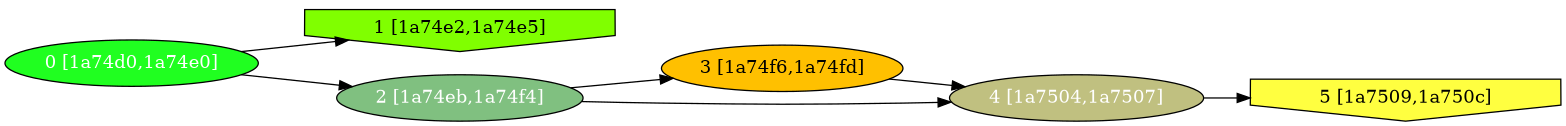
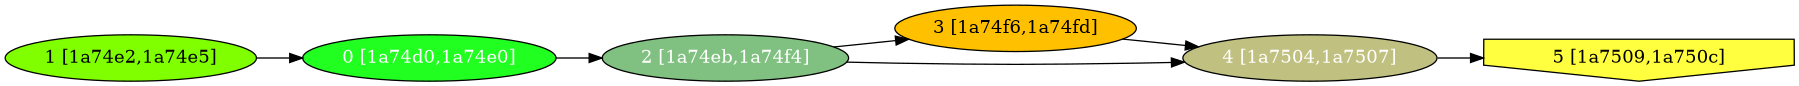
  digraph {
    rankdir=LR
    node [fontcolor="#ffffff" shape=oval style=filled]
    n1 [fillcolor="#20FF20" label="0 [1a74d0,1a74e0]"]
-   n2 [fillcolor="#80FF00" fontcolor="#000000" label="1 [1a74e2,1a74e5]" shape=invhouse]
+   n2 [fillcolor="#80FF00" fontcolor="#000000" label="1 [1a74e2,1a74e5]" shape=ellipse]
    n3 [fillcolor="#80C080" label="2 [1a74eb,1a74f4]"]
    n4 [fillcolor="#FFC000" fontcolor="#000000" label="3 [1a74f6,1a74fd]"]
    n5 [fillcolor="#C0C080" label="4 [1a7504,1a7507]"]
    n6 [fillcolor="#FFFF40" fontcolor="#000000" label="5 [1a7509,1a750c]" shape=invhouse]
-   n1 -> n2
+   n2 -> n1
    n1 -> n3
    n3 -> n4
    n3 -> n5
    n4 -> n5
    n5 -> n6
  }
